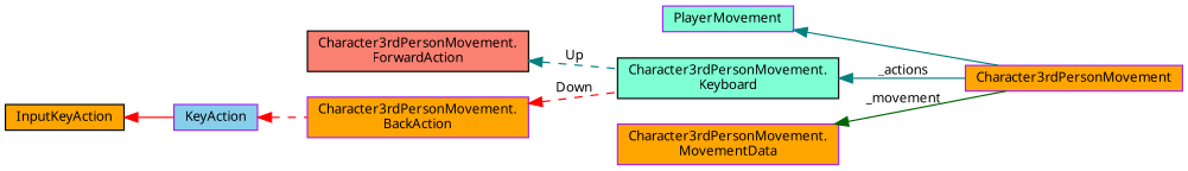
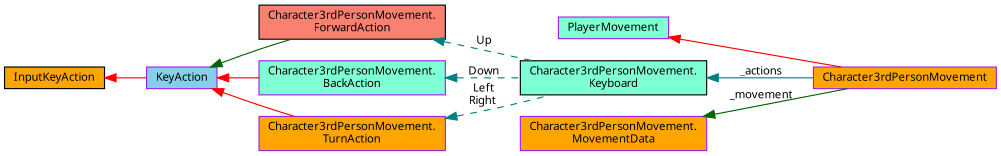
  digraph {
    rankdir=LR
    node [color=purple fillcolor=orange fontname=Calibrii fontsize=10 shape=record style=filled]
    edge [color=red dir=back fontname=Calibrii fontsize=10 labelfontname=Calibrii labelfontsize=10 style=solid]
    n1 [fontcolor=black height=0.2 label=Character3rdPersonMovement width=0.4]
    n2 [fillcolor=aquamarine height=0.2 label=PlayerMovement width=0.4]
    n3 [color=black fillcolor=aquamarine height=0.2 label="Character3rdPersonMovement.\lKeyboard" width=0.4]
    n4 [color=black fillcolor=salmon height=0.2 label="Character3rdPersonMovement.\lForwardAction" width=0.4]
    n5 [fillcolor=skyblue height=0.2 label=KeyAction width=0.4]
-   n6 [height=0.2 label="Character3rdPersonMovement.\lBackAction" width=0.4]
+   n6 [fillcolor=aquamarine height=0.2 label="Character3rdPersonMovement.\lBackAction" width=0.4]
+   n7 [height=0.2 label="Character3rdPersonMovement.\lTurnAction" width=0.4]
    n8 [color=black height=0.2 label=InputKeyAction width=0.4]
    n9 [height=0.2 label="Character3rdPersonMovement.\lMovementData" width=0.4]
-   n2 -> n1 [color=teal]
+   n2 -> n1
    n3 -> n1 [color=teal label=" _actions"]
    n4 -> n3 [color=teal label=" Up" style=dashed]
-   n5 -> n6 [style=dashed]
-   n6 -> n3 [label=" Down" style=dashed]
+   n5 -> n4 [color=darkgreen]
+   n5 -> n6
+   n5 -> n7
+   n6 -> n3 [color=teal label=" Down" style=dashed]
+   n7 -> n3 [color=teal label=" Left\nRight" style=dashed]
    n8 -> n5
    n9 -> n1 [color=darkgreen label=" _movement"]
  }
